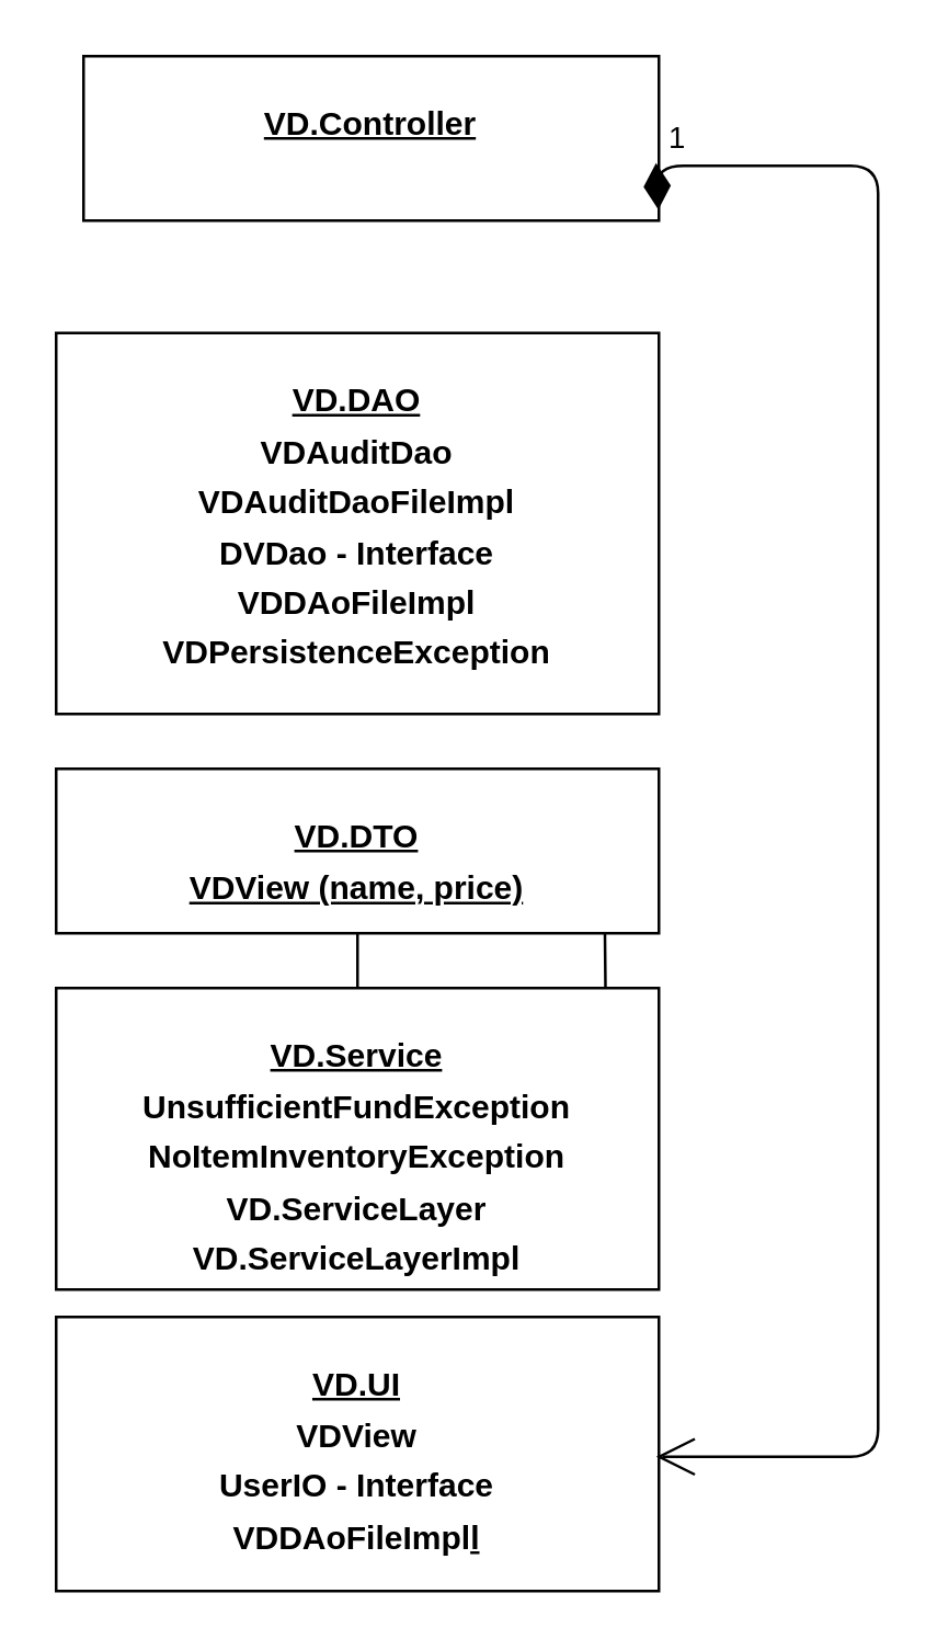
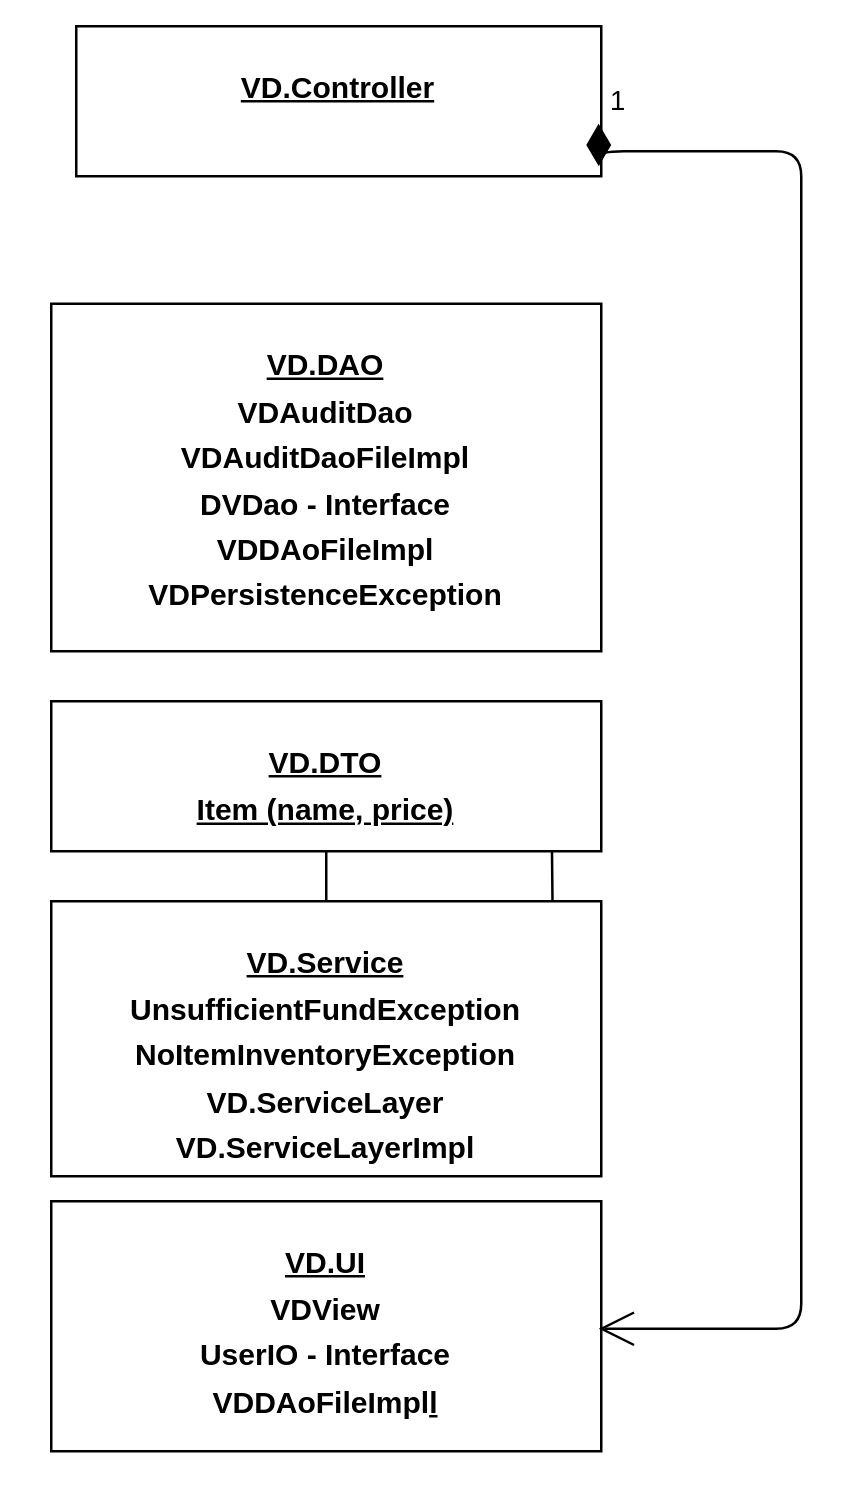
  <mxCell id="0" />
  <mxCell id="1" parent="0" />
- <mxCell id="2" value="&lt;p style=&quot;margin: 0px ; margin-top: 4px ; text-align: center&quot;&gt;&lt;u&gt;&lt;br&gt;&lt;b&gt;VD.Controller&lt;/b&gt;&lt;/u&gt;&lt;/p&gt;" style="verticalAlign=top;align=left;overflow=fill;fontSize=12;fontFamily=Helvetica;html=1;" vertex="1" parent="1"><mxGeometry x="30" y="20" width="210" height="60" as="geometry" /></mxCell>
+ <mxCell id="2" value="&lt;p style=&quot;margin: 0px ; margin-top: 4px ; text-align: center&quot;&gt;&lt;u&gt;&lt;br&gt;&lt;b&gt;VD.Controller&lt;/b&gt;&lt;/u&gt;&lt;/p&gt;" style="verticalAlign=top;align=left;overflow=fill;fontSize=12;fontFamily=Helvetica;html=1;" vertex="1" parent="1"><mxGeometry x="30" y="10" width="210" height="60" as="geometry" /></mxCell>
  <mxCell id="3" value="&lt;p style=&quot;margin: 0px ; margin-top: 4px ; text-align: center&quot;&gt;&lt;br&gt;&lt;b&gt;&lt;u&gt;VD.DAO&lt;/u&gt;&lt;/b&gt;&lt;/p&gt;&lt;p style=&quot;margin: 0px ; margin-top: 4px ; text-align: center&quot;&gt;&lt;b&gt;VDAuditDao&lt;/b&gt;&lt;/p&gt;&lt;p style=&quot;margin: 0px ; margin-top: 4px ; text-align: center&quot;&gt;&lt;b&gt;VDAuditDaoFileImpl&lt;/b&gt;&lt;/p&gt;&lt;p style=&quot;margin: 0px ; margin-top: 4px ; text-align: center&quot;&gt;&lt;b&gt;DVDao - Interface&lt;/b&gt;&lt;/p&gt;&lt;p style=&quot;margin: 0px ; margin-top: 4px ; text-align: center&quot;&gt;&lt;b&gt;VDDAoFileImpl&lt;/b&gt;&lt;/p&gt;&lt;p style=&quot;margin: 0px ; margin-top: 4px ; text-align: center&quot;&gt;&lt;b&gt;VDPersistenceException&lt;/b&gt;&lt;/p&gt;" style="verticalAlign=top;align=left;overflow=fill;fontSize=12;fontFamily=Helvetica;html=1;" vertex="1" parent="1"><mxGeometry x="20" y="121" width="220" height="139" as="geometry" /></mxCell>
  <mxCell id="4" style="edgeStyle=orthogonalEdgeStyle;rounded=0;orthogonalLoop=1;jettySize=auto;html=1;" edge="1" parent="1" source="5"><mxGeometry relative="1" as="geometry"><mxPoint x="220" y="310" as="targetPoint" /></mxGeometry></mxCell>
- <mxCell id="5" value="&lt;p style=&quot;margin: 0px ; margin-top: 4px ; text-align: center&quot;&gt;&lt;u&gt;&lt;br&gt;&lt;b&gt;VD.DTO&lt;/b&gt;&lt;/u&gt;&lt;/p&gt;&lt;p style=&quot;margin: 0px ; margin-top: 4px ; text-align: center&quot;&gt;&lt;u&gt;&lt;b&gt;VDView (name, price)&lt;/b&gt;&lt;/u&gt;&lt;/p&gt;" style="verticalAlign=top;align=left;overflow=fill;fontSize=12;fontFamily=Helvetica;html=1;" vertex="1" parent="1"><mxGeometry x="20" y="280" width="220" height="60" as="geometry" /></mxCell>
+ <mxCell id="5" value="&lt;p style=&quot;margin: 0px ; margin-top: 4px ; text-align: center&quot;&gt;&lt;u&gt;&lt;br&gt;&lt;b&gt;VD.DTO&lt;/b&gt;&lt;/u&gt;&lt;/p&gt;&lt;p style=&quot;margin: 0px ; margin-top: 4px ; text-align: center&quot;&gt;&lt;u&gt;&lt;b&gt;Item (name, price)&lt;/b&gt;&lt;/u&gt;&lt;/p&gt;" style="verticalAlign=top;align=left;overflow=fill;fontSize=12;fontFamily=Helvetica;html=1;" vertex="1" parent="1"><mxGeometry x="20" y="280" width="220" height="60" as="geometry" /></mxCell>
  <mxCell id="6" value="&lt;p style=&quot;margin: 0px ; margin-top: 4px ; text-align: center&quot;&gt;&lt;br&gt;&lt;b&gt;&lt;u&gt;VD.Service&lt;/u&gt;&lt;/b&gt;&lt;/p&gt;&lt;p style=&quot;margin: 0px ; margin-top: 4px ; text-align: center&quot;&gt;&lt;b&gt;UnsufficientFundException&lt;/b&gt;&lt;/p&gt;&lt;p style=&quot;margin: 0px ; margin-top: 4px ; text-align: center&quot;&gt;&lt;b&gt;NoItemInventoryException&lt;/b&gt;&lt;/p&gt;&lt;p style=&quot;margin: 0px ; margin-top: 4px ; text-align: center&quot;&gt;&lt;b&gt;VD.ServiceLayer&lt;/b&gt;&lt;/p&gt;&lt;p style=&quot;margin: 0px ; margin-top: 4px ; text-align: center&quot;&gt;&lt;b&gt;VD.ServiceLayerImpl&lt;/b&gt;&lt;/p&gt;&lt;span style=&quot;color: rgba(0 , 0 , 0 , 0) ; font-family: monospace ; font-size: 0px&quot;&gt;%3CmxGraphModel%3E%3Croot%3E%3CmxCell%20id%3D%220%22%2F%3E%3CmxCell%20id%3D%221%22%20parent%3D%220%22%2F%3E%3CmxCell%20id%3D%222%22%20value%3D%22%26lt%3Bp%20style%3D%26quot%3Bmargin%3A0px%3Bmargin-top%3A4px%3Btext-align%3Acenter%3B%26quot%3B%26gt%3B%26lt%3Bb%26gt%3BClass%26lt%3B%2Fb%26gt%3B%26lt%3B%2Fp%26gt%3B%26lt%3Bhr%20size%3D%26quot%3B1%26quot%3B%2F%26gt%3B%26lt%3Bdiv%20style%3D%26quot%3Bheight%3A2px%3B%26quot%3B%26gt%3B%26lt%3B%2Fdiv%26gt%3B%22%20style%3D%22verticalAlign%3Dtop%3Balign%3Dleft%3Boverflow%3Dfill%3BfontSize%3D12%3BfontFamily%3DHelvetica%3Bhtml%3D1%3B%22%20vertex%3D%221%22%20parent%3D%221%22%3E%3CmxGeometry%20x%3D%22150%22%20y%3D%2240%22%20width%3D%22140%22%20height%3D%2260%22%20as%3D%22geometry%22%2F%3E%3C%2FmxCell%3E%3C%2Froot%3E%3C%2FmxGraphModel%3E&lt;/span&gt;" style="verticalAlign=top;align=left;overflow=fill;fontSize=12;fontFamily=Helvetica;html=1;" vertex="1" parent="1"><mxGeometry x="20" y="360" width="220" height="110" as="geometry" /></mxCell>
  <mxCell id="7" value="&lt;p style=&quot;margin: 0px ; margin-top: 4px ; text-align: center&quot;&gt;&lt;u&gt;&lt;br&gt;&lt;b&gt;VD.UI&lt;/b&gt;&lt;/u&gt;&lt;/p&gt;&lt;p style=&quot;margin: 0px ; margin-top: 4px ; text-align: center&quot;&gt;&lt;b&gt;VDView&lt;/b&gt;&lt;/p&gt;&lt;p style=&quot;margin: 0px ; margin-top: 4px ; text-align: center&quot;&gt;&lt;b&gt;UserIO - Interface&lt;/b&gt;&lt;/p&gt;&lt;p style=&quot;margin: 0px ; margin-top: 4px ; text-align: center&quot;&gt;&lt;b&gt;VDDAoFileImpl&lt;u&gt;l&lt;/u&gt;&lt;/b&gt;&lt;/p&gt;" style="verticalAlign=top;align=left;overflow=fill;fontSize=12;fontFamily=Helvetica;html=1;" vertex="1" parent="1"><mxGeometry x="20" y="480" width="220" height="100" as="geometry" /></mxCell>
  <mxCell id="8" value="1" style="endArrow=open;html=1;endSize=12;startArrow=diamondThin;startSize=14;startFill=1;edgeStyle=orthogonalEdgeStyle;align=left;verticalAlign=bottom;exitX=0.995;exitY=0.65;exitDx=0;exitDy=0;exitPerimeter=0;" edge="1" parent="1" source="2"><mxGeometry x="-1" y="3" relative="1" as="geometry"><mxPoint x="250" y="60" as="sourcePoint" /><mxPoint x="239" y="531" as="targetPoint" /><Array as="points"><mxPoint x="239" y="60" /><mxPoint x="320" y="60" /><mxPoint x="320" y="531" /></Array></mxGeometry></mxCell>
